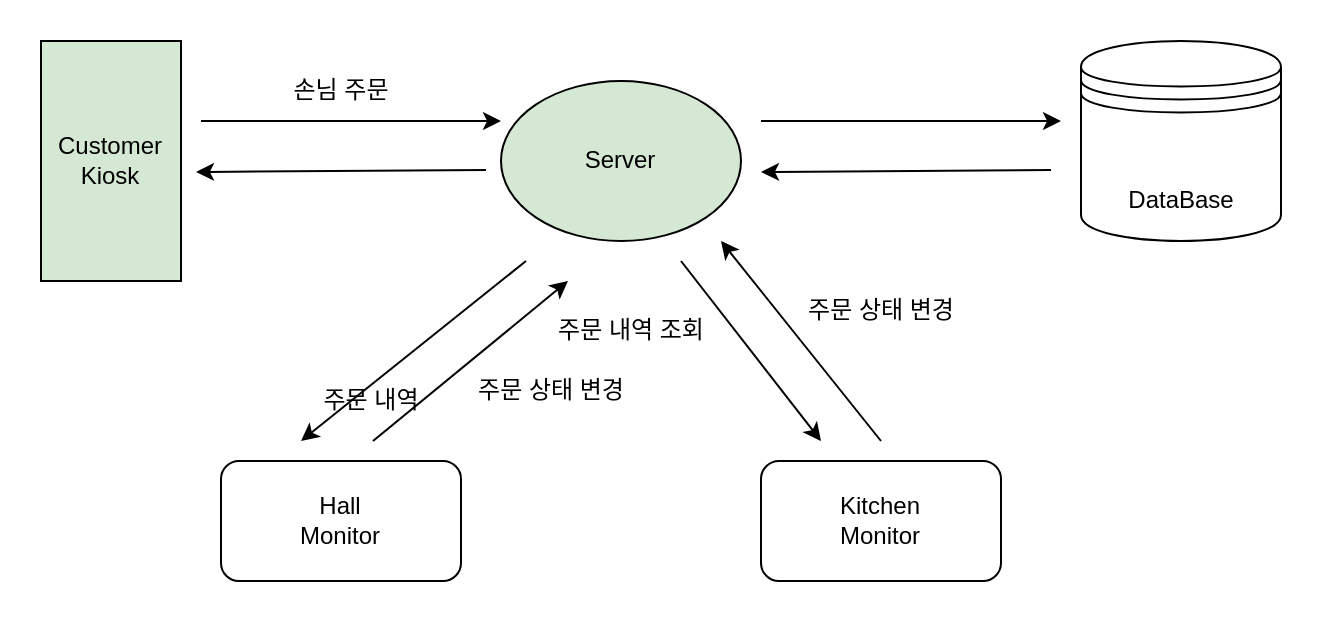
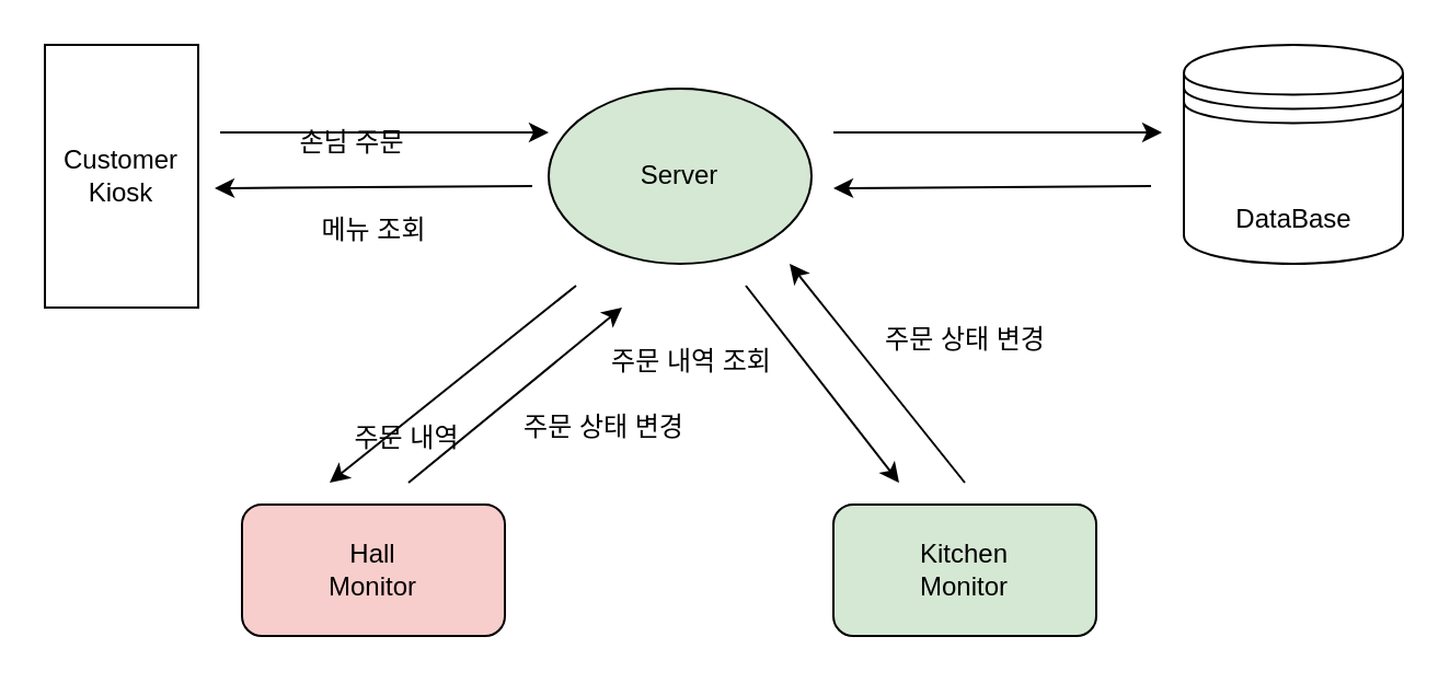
  <mxCell id="0" />
  <mxCell id="1" parent="0" />
  <mxCell id="2" value="" style="shape=datastore;whiteSpace=wrap;html=1;" vertex="1" parent="1"><mxGeometry x="540" y="20" width="100" height="100" as="geometry" /></mxCell>
  <mxCell id="3" value="DataBase" style="text;html=1;align=center;verticalAlign=middle;resizable=0;points=[];autosize=1;strokeColor=none;fillColor=none;" vertex="1" parent="1"><mxGeometry x="550" y="85" width="80" height="30" as="geometry" /></mxCell>
  <mxCell id="4" value="Server" style="ellipse;whiteSpace=wrap;html=1;fillColor=#d5e8d4;" vertex="1" parent="1"><mxGeometry x="250" y="40" width="120" height="80" as="geometry" /></mxCell>
- <mxCell id="5" value="Customer&lt;div&gt;Kiosk&lt;/div&gt;" style="rounded=0;whiteSpace=wrap;html=1;fillColor=#d5e8d4;" vertex="1" parent="1"><mxGeometry x="20" y="20" width="70" height="120" as="geometry" /></mxCell>
- <mxCell id="6" value="Hall&lt;div&gt;Monitor&lt;/div&gt;" style="rounded=1;whiteSpace=wrap;html=1;" vertex="1" parent="1"><mxGeometry x="110" y="230" width="120" height="60" as="geometry" /></mxCell>
- <mxCell id="7" value="Kitchen&lt;div&gt;Monitor&lt;/div&gt;" style="rounded=1;whiteSpace=wrap;html=1;" vertex="1" parent="1"><mxGeometry x="380" y="230" width="120" height="60" as="geometry" /></mxCell>
+ <mxCell id="5" value="Customer&lt;div&gt;Kiosk&lt;/div&gt;" style="rounded=0;whiteSpace=wrap;html=1;" vertex="1" parent="1"><mxGeometry x="20" y="20" width="70" height="120" as="geometry" /></mxCell>
+ <mxCell id="6" value="Hall&lt;div&gt;Monitor&lt;/div&gt;" style="rounded=1;whiteSpace=wrap;html=1;fillColor=#f8cecc;" vertex="1" parent="1"><mxGeometry x="110" y="230" width="120" height="60" as="geometry" /></mxCell>
+ <mxCell id="7" value="Kitchen&lt;div&gt;Monitor&lt;/div&gt;" style="rounded=1;whiteSpace=wrap;html=1;fillColor=#d5e8d4;" vertex="1" parent="1"><mxGeometry x="380" y="230" width="120" height="60" as="geometry" /></mxCell>
  <mxCell id="8" value="" style="endArrow=classic;html=1;rounded=0;" edge="1" parent="1"><mxGeometry width="50" height="50" relative="1" as="geometry"><mxPoint x="100" y="60" as="sourcePoint" /><mxPoint x="250" y="60" as="targetPoint" /></mxGeometry></mxCell>
  <mxCell id="9" value="" style="endArrow=classic;html=1;rounded=0;" edge="1" parent="1"><mxGeometry width="50" height="50" relative="1" as="geometry"><mxPoint x="380" y="60" as="sourcePoint" /><mxPoint x="530" y="60" as="targetPoint" /></mxGeometry></mxCell>
  <mxCell id="10" value="" style="endArrow=classic;html=1;rounded=0;" edge="1" parent="1"><mxGeometry width="50" height="50" relative="1" as="geometry"><mxPoint x="242.5" y="84.5" as="sourcePoint" /><mxPoint x="97.5" y="85.5" as="targetPoint" /></mxGeometry></mxCell>
  <mxCell id="11" value="" style="endArrow=classic;html=1;rounded=0;" edge="1" parent="1"><mxGeometry width="50" height="50" relative="1" as="geometry"><mxPoint x="525" y="84.5" as="sourcePoint" /><mxPoint x="380" y="85.5" as="targetPoint" /></mxGeometry></mxCell>
  <mxCell id="12" value="" style="endArrow=classic;html=1;rounded=0;" edge="1" parent="1"><mxGeometry width="50" height="50" relative="1" as="geometry"><mxPoint x="262.5" y="130" as="sourcePoint" /><mxPoint x="150" y="220" as="targetPoint" /></mxGeometry></mxCell>
  <mxCell id="13" value="" style="endArrow=classic;html=1;rounded=0;" edge="1" parent="1"><mxGeometry width="50" height="50" relative="1" as="geometry"><mxPoint x="186" y="220" as="sourcePoint" /><mxPoint x="283.5" y="140" as="targetPoint" /></mxGeometry></mxCell>
  <mxCell id="14" value="" style="endArrow=classic;html=1;rounded=0;" edge="1" parent="1"><mxGeometry width="50" height="50" relative="1" as="geometry"><mxPoint x="340" y="130" as="sourcePoint" /><mxPoint x="410" y="220" as="targetPoint" /></mxGeometry></mxCell>
  <mxCell id="15" value="" style="endArrow=classic;html=1;rounded=0;" edge="1" parent="1"><mxGeometry width="50" height="50" relative="1" as="geometry"><mxPoint x="440" y="220" as="sourcePoint" /><mxPoint x="360" y="120" as="targetPoint" /></mxGeometry></mxCell>
- <mxCell id="16" value="손님 주문" style="text;html=1;align=center;verticalAlign=middle;resizable=0;points=[];autosize=1;strokeColor=none;fillColor=none;" vertex="1" parent="1"><mxGeometry x="135" y="30" width="70" height="30" as="geometry" /></mxCell>
+ <mxCell id="16" value="손님 주문" style="text;html=1;align=center;verticalAlign=middle;resizable=0;points=[];autosize=1;strokeColor=none;fillColor=none;" vertex="1" parent="1"><mxGeometry x="125" y="50" width="70" height="30" as="geometry" /></mxCell>
+ <mxCell id="17" value="메뉴 조회" style="text;html=1;align=center;verticalAlign=middle;resizable=0;points=[];autosize=1;strokeColor=none;fillColor=none;" vertex="1" parent="1"><mxGeometry x="135" y="90" width="70" height="30" as="geometry" /></mxCell>
  <mxCell id="18" value="주문 내역" style="text;html=1;align=center;verticalAlign=middle;resizable=0;points=[];autosize=1;strokeColor=none;fillColor=none;" vertex="1" parent="1"><mxGeometry x="150" y="185" width="70" height="30" as="geometry" /></mxCell>
  <mxCell id="19" value="주문 상태 변경" style="text;html=1;align=center;verticalAlign=middle;resizable=0;points=[];autosize=1;strokeColor=none;fillColor=none;" vertex="1" parent="1"><mxGeometry x="230" y="180" width="90" height="30" as="geometry" /></mxCell>
  <mxCell id="20" value="주문 상태 변경" style="text;html=1;align=center;verticalAlign=middle;resizable=0;points=[];autosize=1;strokeColor=none;fillColor=none;" vertex="1" parent="1"><mxGeometry x="395" y="140" width="90" height="30" as="geometry" /></mxCell>
  <mxCell id="21" value="주문 내역 조회" style="text;html=1;align=center;verticalAlign=middle;resizable=0;points=[];autosize=1;strokeColor=none;fillColor=none;" vertex="1" parent="1"><mxGeometry x="270" y="150" width="90" height="30" as="geometry" /></mxCell>
